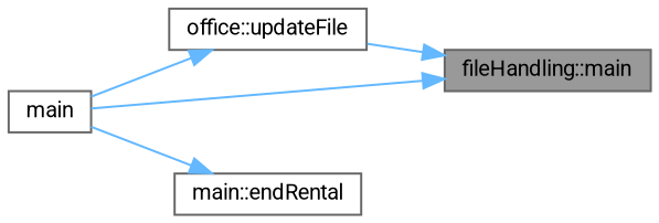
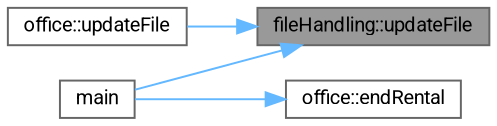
  digraph {
    fontname=Roboto
    rankdir=RL
    node [color=grey40 fillcolor=white fontname=Roboto fontsize=10 shape=box style=filled]
    edge [color=steelblue1 dir=back fontname=Roboto fontsize=10 labelfontname=Helvetica labelfontsize=10 style=solid]
-   n1 [color=gray40 fillcolor=grey60 fontcolor=black height=0.2 label="fileHandling::main" width=0.4]
+   n1 [color=gray40 fillcolor=grey60 fontcolor=black height=0.2 label="fileHandling::updateFile" width=0.4]
    n2 [height=0.2 label="office::updateFile" width=0.4]
    n3 [height=0.2 label=main width=0.4]
-   n4 [height=0.2 label="main::endRental" width=0.4]
+   n4 [height=0.2 label="office::endRental" width=0.4]
    n1 -> n2
    n1 -> n3
-   n2 -> n3
    n4 -> n3
  }
